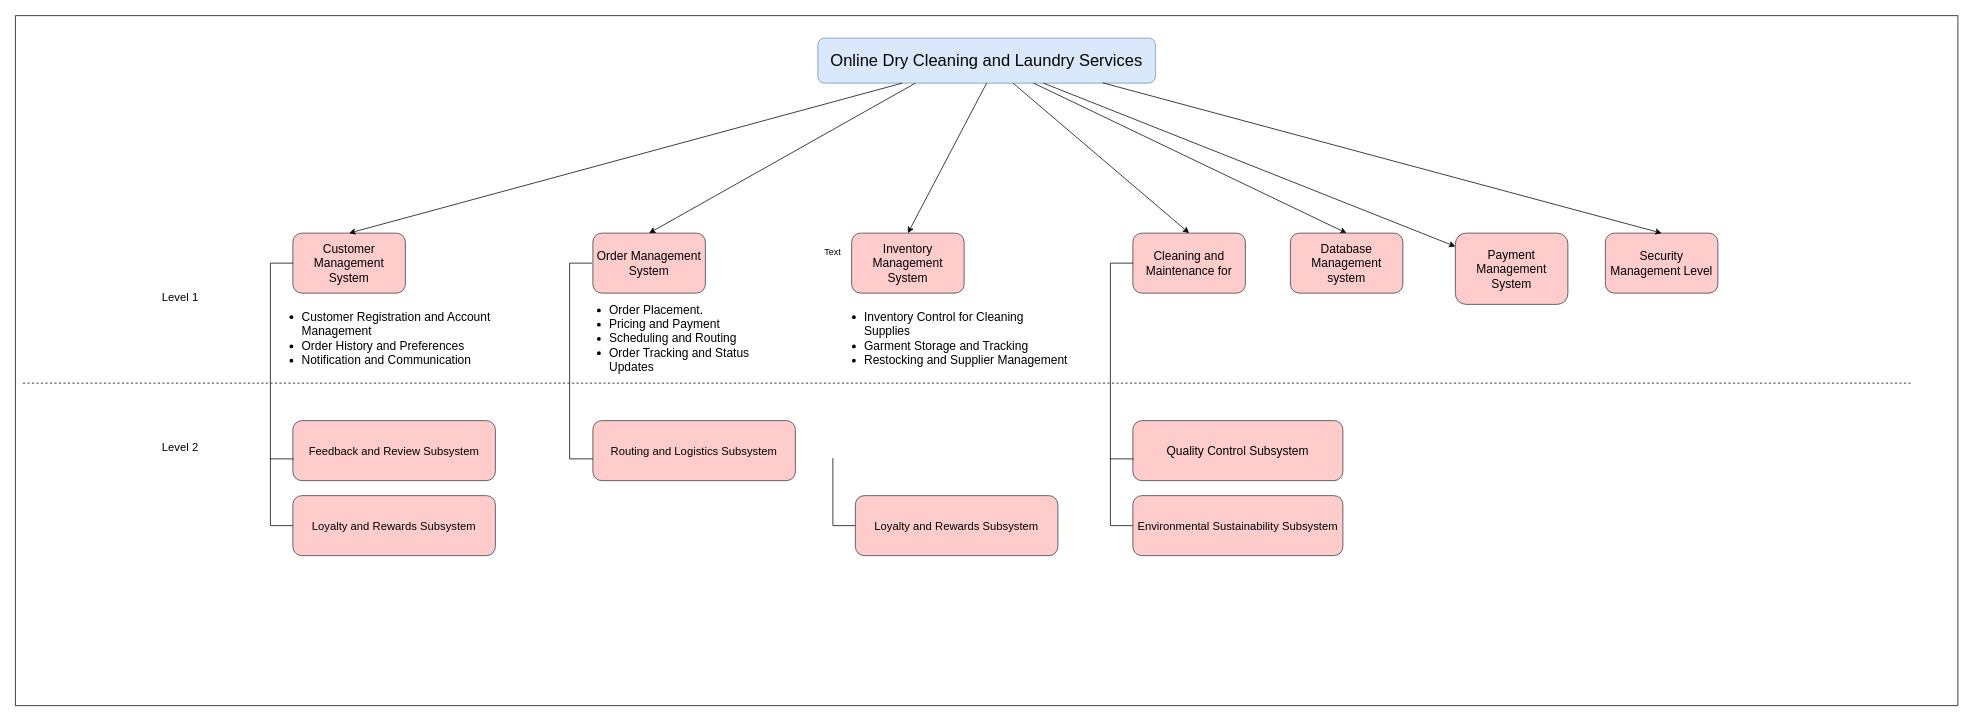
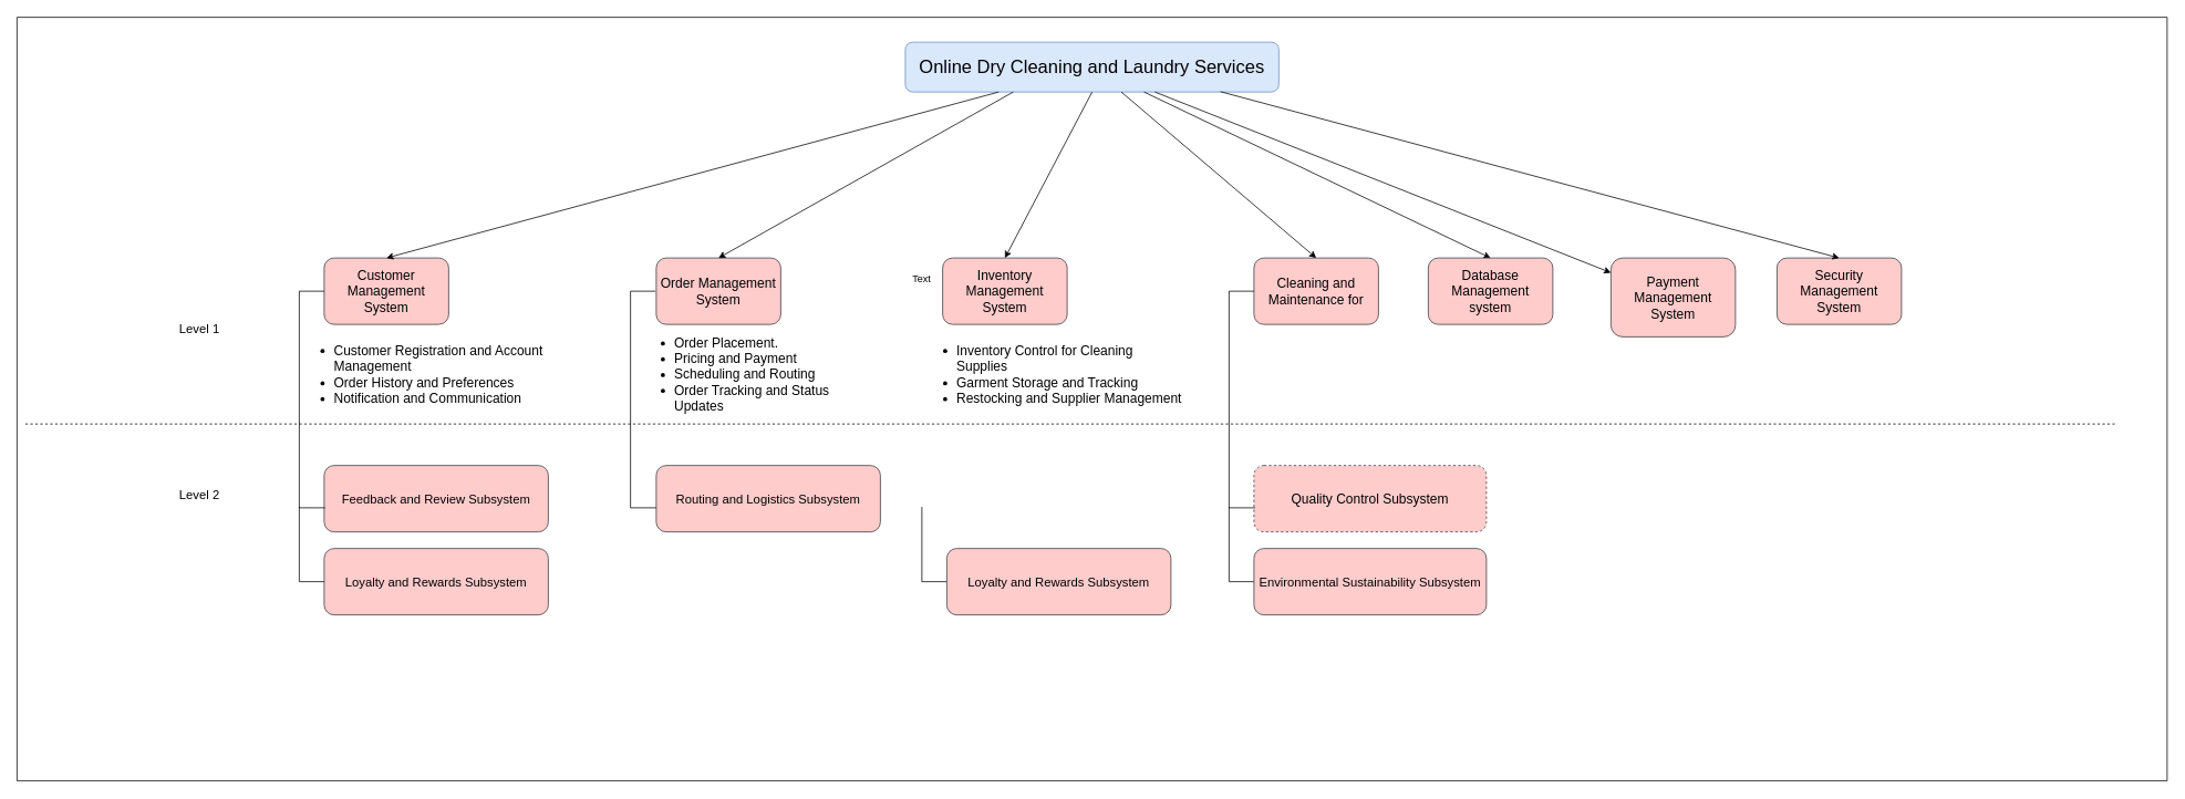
  <mxCell id="0" />
  <mxCell id="1" parent="0" />
  <mxCell id="2" value="&lt;font style=&quot;font-size: 16px;&quot;&gt;Customer Management System&lt;/font&gt;" style="rounded=1;whiteSpace=wrap;html=1;fillColor=#ffcccc;strokeColor=#36393d;" parent="1" vertex="1"><mxGeometry x="390" y="310" width="150" height="80" as="geometry" /></mxCell>
  <mxCell id="3" value="&lt;font style=&quot;font-size: 16px;&quot;&gt;Order Management System&lt;/font&gt;" style="rounded=1;whiteSpace=wrap;html=1;fillColor=#ffcccc;strokeColor=#36393d;" parent="1" vertex="1"><mxGeometry x="790" y="310" width="150" height="80" as="geometry" /></mxCell>
  <mxCell id="4" value="&lt;font style=&quot;font-size: 16px;&quot;&gt;Inventory Management System&lt;/font&gt;" style="rounded=1;whiteSpace=wrap;html=1;fillColor=#ffcccc;strokeColor=#36393d;" parent="1" vertex="1"><mxGeometry x="1135" y="310" width="150" height="80" as="geometry" /></mxCell>
  <mxCell id="5" value="&lt;ul style=&quot;font-size: 16px;&quot;&gt;&lt;li&gt;Customer Registration and Account Management&lt;/li&gt;&lt;li&gt;Order History and Preferences&lt;/li&gt;&lt;li&gt;Notification and Communication&lt;/li&gt;&lt;/ul&gt;" style="text;html=1;strokeColor=none;fillColor=none;align=left;verticalAlign=middle;whiteSpace=wrap;rounded=0;" parent="1" vertex="1"><mxGeometry x="360" y="390" width="380" height="120" as="geometry" /></mxCell>
  <mxCell id="6" value="&lt;ul style=&quot;font-size: 16px;&quot;&gt;&lt;li&gt;Order Placement.&lt;br&gt;&lt;/li&gt;&lt;li&gt;Pricing and Payment&lt;br&gt;&lt;/li&gt;&lt;li&gt;Scheduling and Routing&amp;nbsp;&lt;br&gt;&lt;/li&gt;&lt;li&gt;Order Tracking and Status Updates&lt;br&gt;&lt;/li&gt;&lt;/ul&gt;" style="text;html=1;strokeColor=none;fillColor=none;align=left;verticalAlign=middle;whiteSpace=wrap;rounded=0;" parent="1" vertex="1"><mxGeometry x="770" y="390" width="280" height="120" as="geometry" /></mxCell>
  <mxCell id="7" value="&lt;ul style=&quot;font-size: 16px;&quot;&gt;&lt;li&gt;Inventory Control for Cleaning Supplies&lt;br&gt;&lt;/li&gt;&lt;li&gt;Garment Storage and Tracking&lt;br&gt;&lt;/li&gt;&lt;li&gt;Restocking and Supplier Management&lt;br&gt;&lt;/li&gt;&lt;/ul&gt;" style="text;html=1;strokeColor=none;fillColor=none;align=left;verticalAlign=middle;whiteSpace=wrap;rounded=0;" parent="1" vertex="1"><mxGeometry x="1110" y="390" width="320" height="120" as="geometry" /></mxCell>
  <mxCell id="8" value="&lt;font style=&quot;font-size: 22px;&quot;&gt;Online Dry Cleaning and Laundry Services&lt;/font&gt;" style="rounded=1;whiteSpace=wrap;html=1;fillColor=#dae8fc;strokeColor=#6c8ebf;" parent="1" vertex="1"><mxGeometry x="1090" y="50" width="450" height="60" as="geometry" /></mxCell>
  <mxCell id="9" value="&lt;font style=&quot;font-size: 15px;&quot;&gt;Feedback and Review Subsystem&lt;/font&gt;" style="rounded=1;whiteSpace=wrap;html=1;fillColor=#ffcccc;strokeColor=#36393d;align=center;" parent="1" vertex="1"><mxGeometry x="390" y="560" width="270" height="80" as="geometry" /></mxCell>
  <mxCell id="10" value="&lt;font style=&quot;font-size: 15px;&quot;&gt;Loyalty and Rewards Subsystem&lt;/font&gt;" style="rounded=1;whiteSpace=wrap;html=1;fillColor=#ffcccc;strokeColor=#36393d;" parent="1" vertex="1"><mxGeometry x="390" y="660" width="270" height="80" as="geometry" /></mxCell>
  <mxCell id="11" value="" style="endArrow=none;html=1;rounded=0;entryX=0;entryY=0.5;entryDx=0;entryDy=0;exitX=0.004;exitY=0.638;exitDx=0;exitDy=0;exitPerimeter=0;" parent="1" source="9" target="2" edge="1"><mxGeometry width="50" height="50" relative="1" as="geometry"><mxPoint x="280" y="540" as="sourcePoint" /><mxPoint x="330" y="490" as="targetPoint" /><Array as="points"><mxPoint x="360" y="611" /><mxPoint x="360" y="350" /></Array></mxGeometry></mxCell>
  <mxCell id="12" value="" style="endArrow=none;html=1;rounded=0;exitX=0;exitY=0.5;exitDx=0;exitDy=0;" parent="1" source="10" edge="1"><mxGeometry width="50" height="50" relative="1" as="geometry"><mxPoint x="280" y="750" as="sourcePoint" /><mxPoint x="360" y="610" as="targetPoint" /><Array as="points"><mxPoint x="360" y="700" /></Array></mxGeometry></mxCell>
  <mxCell id="13" value="&lt;font style=&quot;font-size: 15px;&quot;&gt;Routing and Logistics Subsystem&lt;/font&gt;" style="rounded=1;whiteSpace=wrap;html=1;fillColor=#ffcccc;strokeColor=#36393d;align=center;" parent="1" vertex="1"><mxGeometry x="790" y="560" width="270" height="80" as="geometry" /></mxCell>
  <mxCell id="14" value="" style="endArrow=none;html=1;rounded=0;entryX=0;entryY=0.5;entryDx=0;entryDy=0;exitX=0.004;exitY=0.638;exitDx=0;exitDy=0;exitPerimeter=0;" parent="1" edge="1"><mxGeometry width="50" height="50" relative="1" as="geometry"><mxPoint x="790" y="611" as="sourcePoint" /><mxPoint x="789" y="350" as="targetPoint" /><Array as="points"><mxPoint x="759" y="611" /><mxPoint x="759" y="350" /></Array></mxGeometry></mxCell>
  <mxCell id="15" value="" style="endArrow=none;html=1;rounded=0;exitX=0;exitY=0.5;exitDx=0;exitDy=0;" parent="1" source="16" edge="1"><mxGeometry width="50" height="50" relative="1" as="geometry"><mxPoint x="1030" y="750" as="sourcePoint" /><mxPoint x="1110" y="610" as="targetPoint" /><Array as="points"><mxPoint x="1110" y="700" /></Array></mxGeometry></mxCell>
  <mxCell id="16" value="&lt;font style=&quot;font-size: 15px;&quot;&gt;Loyalty and Rewards Subsystem&lt;/font&gt;" style="rounded=1;whiteSpace=wrap;html=1;fillColor=#ffcccc;strokeColor=#36393d;" parent="1" vertex="1"><mxGeometry x="1140" y="660" width="270" height="80" as="geometry" /></mxCell>
  <mxCell id="17" value="&lt;font style=&quot;font-size: 16px;&quot;&gt;Cleaning and Maintenance for&lt;/font&gt;" style="rounded=1;whiteSpace=wrap;html=1;fillColor=#ffcccc;strokeColor=#36393d;" parent="1" vertex="1"><mxGeometry x="1510" y="310" width="150" height="80" as="geometry" /></mxCell>
- <mxCell id="18" value="&lt;font style=&quot;font-size: 16px;&quot;&gt;Quality Control Subsystem&lt;/font&gt;" style="rounded=1;whiteSpace=wrap;html=1;fillColor=#ffcccc;strokeColor=#36393d;align=center;" parent="1" vertex="1"><mxGeometry x="1510" y="560" width="280" height="80" as="geometry" /></mxCell>
+ <mxCell id="18" value="&lt;font style=&quot;font-size: 16px;&quot;&gt;Quality Control Subsystem&lt;/font&gt;" style="rounded=1;whiteSpace=wrap;html=1;fillColor=#ffcccc;strokeColor=#36393d;align=center;dashed=1;" parent="1" vertex="1"><mxGeometry x="1510" y="560" width="280" height="80" as="geometry" /></mxCell>
  <mxCell id="19" value="" style="endArrow=none;html=1;rounded=0;exitX=0.004;exitY=0.638;exitDx=0;exitDy=0;exitPerimeter=0;entryX=0;entryY=0.5;entryDx=0;entryDy=0;" parent="1" source="18" target="17" edge="1"><mxGeometry width="50" height="50" relative="1" as="geometry"><mxPoint x="1400" y="540" as="sourcePoint" /><mxPoint x="1505" y="350" as="targetPoint" /><Array as="points"><mxPoint x="1480" y="611" /><mxPoint x="1480" y="510" /><mxPoint x="1480" y="350" /></Array></mxGeometry></mxCell>
  <mxCell id="20" value="" style="endArrow=none;html=1;rounded=0;exitX=0;exitY=0.5;exitDx=0;exitDy=0;" parent="1" source="21" edge="1"><mxGeometry width="50" height="50" relative="1" as="geometry"><mxPoint x="1400" y="750" as="sourcePoint" /><mxPoint x="1480" y="610" as="targetPoint" /><Array as="points"><mxPoint x="1480" y="700" /></Array></mxGeometry></mxCell>
  <mxCell id="21" value="&lt;font style=&quot;font-size: 15px;&quot;&gt;Environmental Sustainability Subsystem&lt;/font&gt;" style="rounded=1;whiteSpace=wrap;html=1;fillColor=#ffcccc;strokeColor=#36393d;" parent="1" vertex="1"><mxGeometry x="1510" y="660" width="280" height="80" as="geometry" /></mxCell>
  <mxCell id="22" value="" style="endArrow=classic;html=1;rounded=0;" parent="1" source="8" target="33" edge="1"><mxGeometry width="50" height="50" relative="1" as="geometry"><mxPoint x="1200" y="490" as="sourcePoint" /><mxPoint x="1250" y="440" as="targetPoint" /></mxGeometry></mxCell>
  <mxCell id="23" value="" style="endArrow=classic;html=1;rounded=0;entryX=0.5;entryY=0;entryDx=0;entryDy=0;" parent="1" source="8" target="32" edge="1"><mxGeometry width="50" height="50" relative="1" as="geometry"><mxPoint x="1360" y="420" as="sourcePoint" /><mxPoint x="1410" y="370" as="targetPoint" /></mxGeometry></mxCell>
  <mxCell id="24" value="" style="endArrow=classic;html=1;rounded=0;entryX=0.5;entryY=0;entryDx=0;entryDy=0;" parent="1" source="8" target="17" edge="1"><mxGeometry width="50" height="50" relative="1" as="geometry"><mxPoint x="1360" y="420" as="sourcePoint" /><mxPoint x="1410" y="370" as="targetPoint" /></mxGeometry></mxCell>
  <mxCell id="25" value="" style="endArrow=classic;html=1;rounded=0;exitX=0.5;exitY=1;exitDx=0;exitDy=0;entryX=0.5;entryY=0;entryDx=0;entryDy=0;" parent="1" source="8" target="4" edge="1"><mxGeometry width="50" height="50" relative="1" as="geometry"><mxPoint x="1360" y="420" as="sourcePoint" /><mxPoint x="1410" y="370" as="targetPoint" /></mxGeometry></mxCell>
  <mxCell id="26" value="" style="endArrow=classic;html=1;rounded=0;exitX=0.289;exitY=1;exitDx=0;exitDy=0;exitPerimeter=0;entryX=0.5;entryY=0;entryDx=0;entryDy=0;" parent="1" source="8" target="3" edge="1"><mxGeometry width="50" height="50" relative="1" as="geometry"><mxPoint x="1050" y="540" as="sourcePoint" /><mxPoint x="1100" y="490" as="targetPoint" /></mxGeometry></mxCell>
  <mxCell id="27" value="" style="endArrow=classic;html=1;rounded=0;exitX=0.25;exitY=1;exitDx=0;exitDy=0;entryX=0.5;entryY=0;entryDx=0;entryDy=0;" parent="1" source="8" target="2" edge="1"><mxGeometry width="50" height="50" relative="1" as="geometry"><mxPoint x="860" y="410" as="sourcePoint" /><mxPoint x="910" y="360" as="targetPoint" /></mxGeometry></mxCell>
  <mxCell id="28" value="" style="swimlane;startSize=0;" parent="1" vertex="1"><mxGeometry x="20" y="20" width="2590" height="920" as="geometry" /></mxCell>
  <mxCell id="29" value="&lt;font style=&quot;font-size: 15px;&quot;&gt;Level 1&lt;/font&gt;" style="text;html=1;strokeColor=none;fillColor=none;align=center;verticalAlign=middle;whiteSpace=wrap;rounded=0;" parent="28" vertex="1"><mxGeometry x="190" y="360" width="60" height="30" as="geometry" /></mxCell>
  <mxCell id="30" value="&lt;font style=&quot;font-size: 15px;&quot;&gt;Level 2&lt;/font&gt;" style="text;html=1;strokeColor=none;fillColor=none;align=center;verticalAlign=middle;whiteSpace=wrap;rounded=0;" parent="28" vertex="1"><mxGeometry x="190" y="560" width="60" height="30" as="geometry" /></mxCell>
  <mxCell id="31" value="" style="endArrow=none;dashed=1;html=1;rounded=0;" edge="1" parent="28"><mxGeometry width="50" height="50" relative="1" as="geometry"><mxPoint x="10" y="490" as="sourcePoint" /><mxPoint x="2530" y="490" as="targetPoint" /></mxGeometry></mxCell>
  <mxCell id="32" value="&lt;font style=&quot;font-size: 16px;&quot;&gt;Database Management system&lt;/font&gt;" style="rounded=1;whiteSpace=wrap;html=1;fillColor=#ffcccc;strokeColor=#36393d;" parent="28" vertex="1"><mxGeometry x="1700" y="290" width="150" height="80" as="geometry" /></mxCell>
  <mxCell id="33" value="&lt;font style=&quot;font-size: 16px;&quot;&gt;Payment Management System&lt;/font&gt;" style="rounded=1;whiteSpace=wrap;html=1;fillColor=#ffcccc;strokeColor=#36393d;" parent="28" vertex="1"><mxGeometry x="1920" y="290" width="150" height="95" as="geometry" /></mxCell>
- <mxCell id="34" value="&lt;font style=&quot;font-size: 16px;&quot;&gt;Security Management Level&lt;/font&gt;" style="rounded=1;whiteSpace=wrap;html=1;fillColor=#ffcccc;strokeColor=#36393d;" vertex="1" parent="28"><mxGeometry x="2120" y="290" width="150" height="80" as="geometry" /></mxCell>
+ <mxCell id="34" value="&lt;font style=&quot;font-size: 16px;&quot;&gt;Security Management System&lt;/font&gt;" style="rounded=1;whiteSpace=wrap;html=1;fillColor=#ffcccc;strokeColor=#36393d;" vertex="1" parent="28"><mxGeometry x="2120" y="290" width="150" height="80" as="geometry" /></mxCell>
  <mxCell id="35" value="Text" style="text;html=1;strokeColor=none;fillColor=none;align=center;verticalAlign=middle;whiteSpace=wrap;rounded=0;" parent="1" vertex="1"><mxGeometry x="1080" y="320" width="60" height="30" as="geometry" /></mxCell>
  <mxCell id="36" value="" style="endArrow=classic;html=1;rounded=0;exitX=0.844;exitY=0.994;exitDx=0;exitDy=0;exitPerimeter=0;entryX=0.5;entryY=0;entryDx=0;entryDy=0;" edge="1" parent="1" source="8" target="34"><mxGeometry width="50" height="50" relative="1" as="geometry"><mxPoint x="2030" y="380" as="sourcePoint" /><mxPoint x="2080" y="330" as="targetPoint" /></mxGeometry></mxCell>
